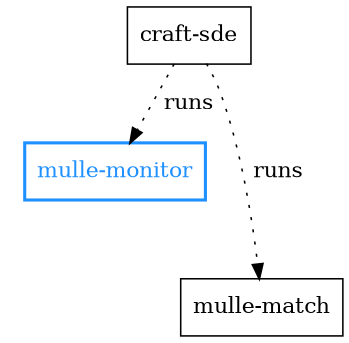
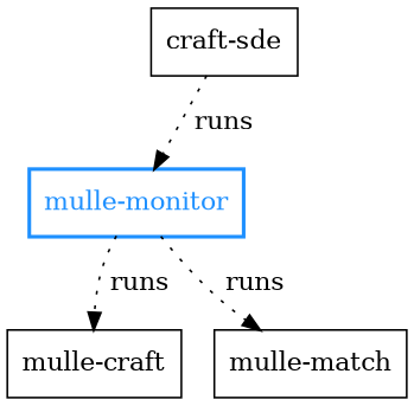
  digraph {
    rankdir=TD
    node [shape=record]
    edge [style=dotted]
    "mulle-monitor" [color=dodgerblue fontcolor=dodgerblue penwidth=2]
    n2 [label="craft-sde"]
+   "mulle-craft"
    "mulle-match"
    subgraph sub_1 {
      label="Language agnostic"
      "mulle-monitor"
      n2
+     "mulle-craft"
      "mulle-match"
    }
-   n2 -> "mulle-match" [label=" runs"]
+   "mulle-monitor" -> "mulle-craft" [label=" runs"]
+   "mulle-monitor" -> "mulle-match" [label=" runs"]
    n2 -> "mulle-monitor" [label=" runs"]
  }
